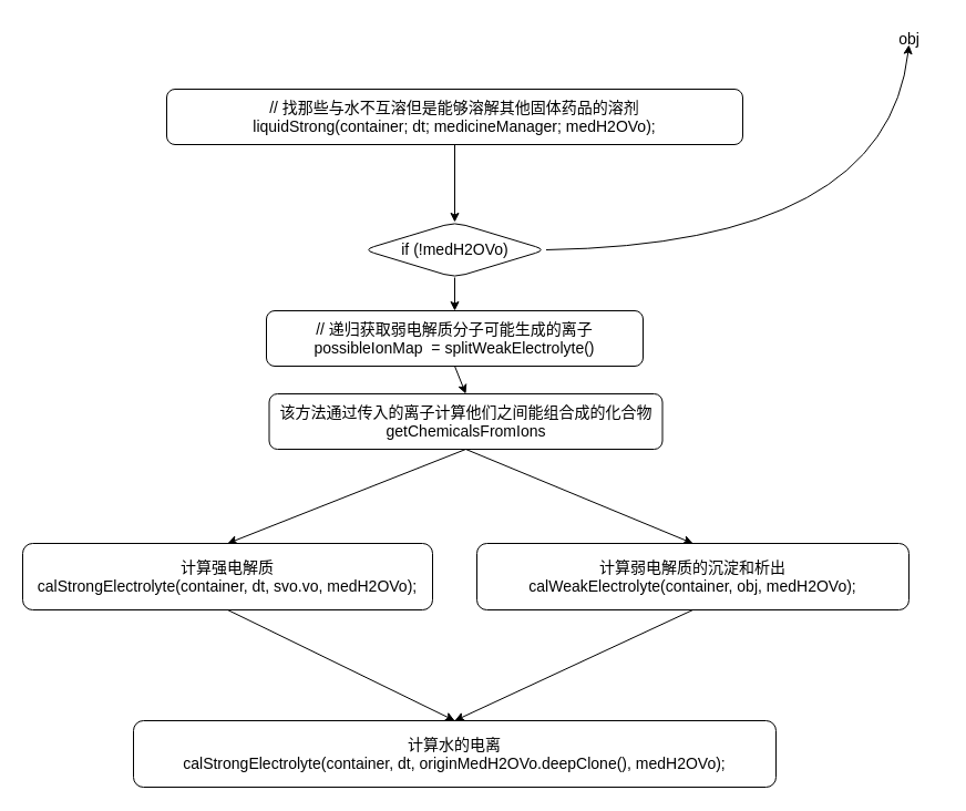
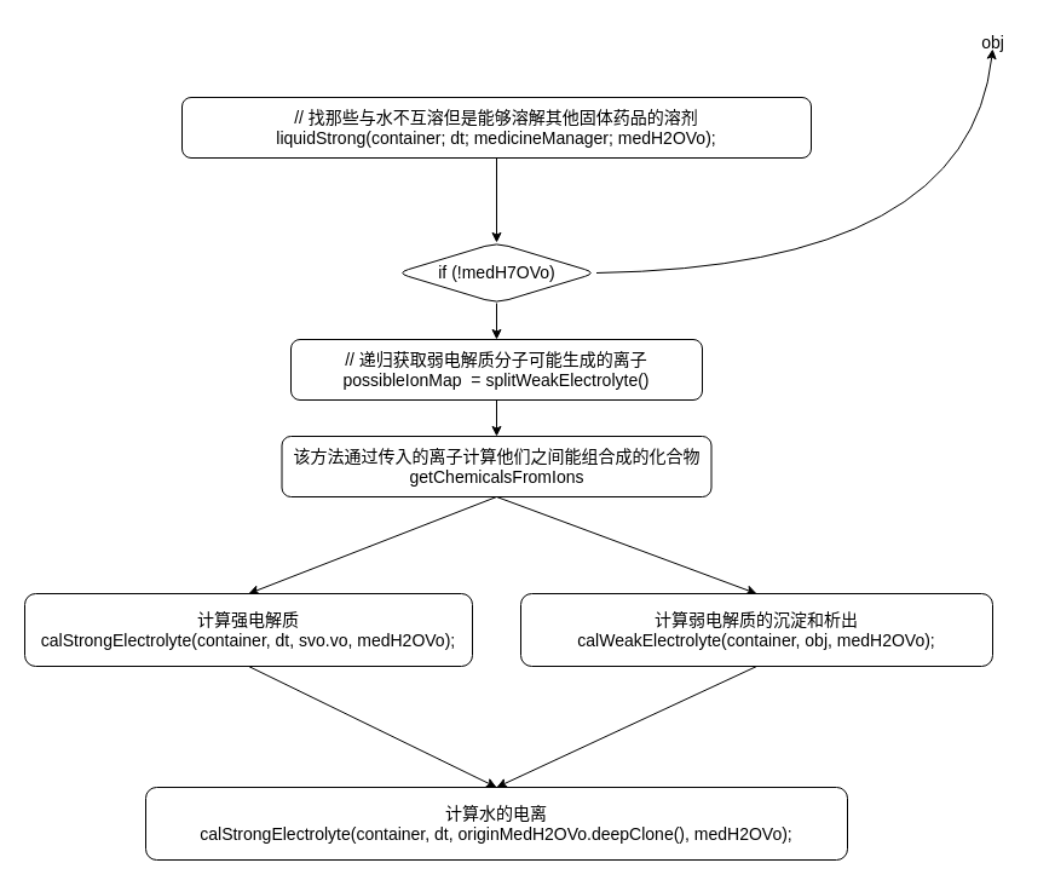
  <mxCell id="0" />
  <mxCell id="1" parent="0" />
  <mxCell id="2" value="" style="edgeStyle=none;html=1;fontSize=14;" parent="1" source="3" target="5" edge="1"><mxGeometry relative="1" as="geometry" /></mxCell>
  <mxCell id="3" value="// 找那些与水不互溶但是能够溶解其他固体药品的溶剂&#10;liquidStrong(container; dt; medicineManager; medH2OVo);" style="rounded=1;whiteSpace=wrap;fontSize=14;" parent="1" vertex="1"><mxGeometry x="150" y="80" width="520" height="50" as="geometry" /></mxCell>
  <mxCell id="4" value="" style="edgeStyle=none;html=1;fontSize=14;" parent="1" source="5" target="9" edge="1"><mxGeometry relative="1" as="geometry" /></mxCell>
- <mxCell id="5" value="if (!medH2OVo)" style="rhombus;whiteSpace=wrap;rounded=1;fontSize=14;" parent="1" vertex="1"><mxGeometry x="327.5" y="200" width="165" height="50" as="geometry" /></mxCell>
+ <mxCell id="5" value="if (!medH7OVo)" style="rhombus;whiteSpace=wrap;rounded=1;fontSize=14;" parent="1" vertex="1"><mxGeometry x="327.5" y="200" width="165" height="50" as="geometry" /></mxCell>
  <mxCell id="6" value="" style="curved=1;endArrow=classic;html=1;exitX=1;exitY=0.5;exitDx=0;exitDy=0;fontSize=14;" parent="1" source="5" edge="1"><mxGeometry width="50" height="50" relative="1" as="geometry"><mxPoint x="590" y="330" as="sourcePoint" /><mxPoint x="820" y="40" as="targetPoint" /><Array as="points"><mxPoint x="800" y="220" /></Array></mxGeometry></mxCell>
  <mxCell id="7" value="obj" style="text;html=1;align=center;verticalAlign=middle;resizable=0;points=[];autosize=1;strokeColor=none;fillColor=none;fontSize=14;" parent="1" vertex="1"><mxGeometry x="790" y="20" width="60" height="30" as="geometry" /></mxCell>
  <mxCell id="8" style="edgeStyle=none;html=1;exitX=0.5;exitY=1;exitDx=0;exitDy=0;entryX=0.5;entryY=0;entryDx=0;entryDy=0;fontSize=14;" parent="1" source="9" target="12" edge="1"><mxGeometry relative="1" as="geometry" /></mxCell>
  <mxCell id="9" value="// 递归获取弱电解质分子可能生成的离子&#10;possibleIonMap  = splitWeakElectrolyte()" style="whiteSpace=wrap;rounded=1;labelBorderColor=none;fontSize=14;" parent="1" vertex="1"><mxGeometry x="240" y="280" width="340" height="50" as="geometry" /></mxCell>
  <mxCell id="10" style="edgeStyle=none;html=1;exitX=0.5;exitY=1;exitDx=0;exitDy=0;entryX=0.5;entryY=0;entryDx=0;entryDy=0;fontSize=14;" parent="1" source="12" target="14" edge="1"><mxGeometry relative="1" as="geometry"><mxPoint x="310" y="490" as="targetPoint" /></mxGeometry></mxCell>
  <mxCell id="11" style="edgeStyle=none;html=1;exitX=0.5;exitY=1;exitDx=0;exitDy=0;fontSize=14;entryX=0.5;entryY=0;entryDx=0;entryDy=0;" parent="1" source="12" target="16" edge="1"><mxGeometry relative="1" as="geometry"><mxPoint x="690" y="460" as="targetPoint" /></mxGeometry></mxCell>
- <mxCell id="12" value="该方法通过传入的离子计算他们之间能组合成的化合物&#10;getChemicalsFromIons" style="whiteSpace=wrap;rounded=1;labelBorderColor=none;fontSize=14;" parent="1" vertex="1"><mxGeometry x="242.5" y="355" width="355" height="50" as="geometry" /></mxCell>
+ <mxCell id="12" value="该方法通过传入的离子计算他们之间能组合成的化合物&#10;getChemicalsFromIons" style="whiteSpace=wrap;rounded=1;labelBorderColor=none;fontSize=14;" parent="1" vertex="1"><mxGeometry x="232.5" y="360" width="355" height="50" as="geometry" /></mxCell>
  <mxCell id="13" style="edgeStyle=none;html=1;exitX=0.5;exitY=1;exitDx=0;exitDy=0;fontSize=14;entryX=0.5;entryY=0;entryDx=0;entryDy=0;" parent="1" source="14" target="17" edge="1"><mxGeometry relative="1" as="geometry"><mxPoint x="410" y="640" as="targetPoint" /></mxGeometry></mxCell>
  <mxCell id="14" value="计算强电解质&#10;calStrongElectrolyte(container, dt, svo.vo, medH2OVo);" style="rounded=1;whiteSpace=wrap;fontSize=14;" parent="1" vertex="1"><mxGeometry x="20" y="490" width="370" height="60" as="geometry" /></mxCell>
  <mxCell id="15" style="edgeStyle=none;html=1;exitX=0.5;exitY=1;exitDx=0;exitDy=0;entryX=0.5;entryY=0;entryDx=0;entryDy=0;fontSize=14;" parent="1" source="16" target="17" edge="1"><mxGeometry relative="1" as="geometry" /></mxCell>
  <mxCell id="16" value="计算弱电解质的沉淀和析出&#10;calWeakElectrolyte(container, obj, medH2OVo);" style="rounded=1;whiteSpace=wrap;fontSize=14;" parent="1" vertex="1"><mxGeometry x="430" y="490" width="390" height="60" as="geometry" /></mxCell>
  <mxCell id="17" value="计算水的电离&#10;calStrongElectrolyte(container, dt, originMedH2OVo.deepClone(), medH2OVo);" style="rounded=1;whiteSpace=wrap;fontSize=14;" parent="1" vertex="1"><mxGeometry x="120" y="650" width="580" height="60" as="geometry" /></mxCell>
